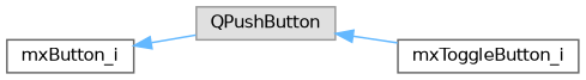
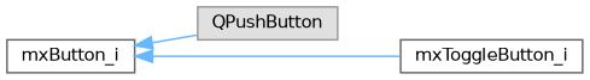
  digraph {
    rankdir=LR
    node [color=grey40 fillcolor=white fontname=Helvetica fontsize=10 shape=box style=filled]
    edge [color=steelblue1 dir=back fontname=Helvetica fontsize=10 labelfontname=Helvetica labelfontsize=10 style=solid]
    n1 [color=grey60 fillcolor="#E0E0E0" height=0.2 label=QPushButton width=0.4]
    n2 [height=0.2 label=mxToggleButton_i width=0.4]
    n3 [height=0.2 label=mxButton_i width=0.4]
-   n1 -> n2
+   n3 -> n2
    n3 -> n1
  }
